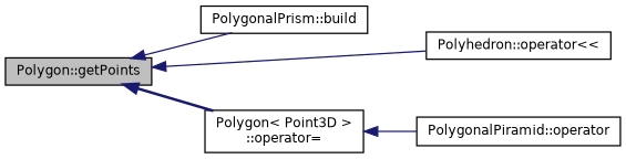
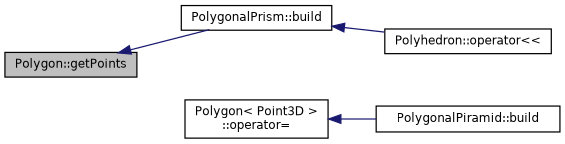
  digraph {
    fontname="DejaVu Sans"
    rankdir=LR
    node [color=black fillcolor=white fontname="DejaVu Sans" fontsize=10 shape=record style=filled]
    edge [color=midnightblue dir=back fontname="DejaVu Sans" fontsize=10 labelfontname=Helvetica labelfontsize=10 style=solid]
    n1 [fillcolor=grey75 fontcolor=black height=0.2 label="Polygon::getPoints" width=0.4]
    n2 [height=0.2 label="PolygonalPrism::build" width=0.4]
    n3 [height=0.2 label="Polygon\< Point3D \>\l::operator=" width=0.4]
    n4 [height=0.2 label="Polyhedron::operator\<\<" width=0.4]
-   n5 [height=0.2 label="PolygonalPiramid::operator" width=0.4]
+   n5 [height=0.2 label="PolygonalPiramid::build" width=0.4]
    n1 -> n2
-   n1 -> n3 [style=bold]
-   n1 -> n4
+   n2 -> n4
    n3 -> n5
  }
